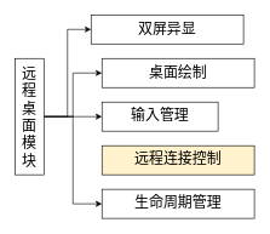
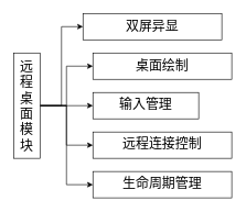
  <mxCell id="0" />
  <mxCell id="1" parent="0" />
  <mxCell id="2" style="edgeStyle=orthogonalEdgeStyle;rounded=0;orthogonalLoop=1;jettySize=auto;html=1;exitX=0.5;exitY=1;exitDx=0;exitDy=0;entryX=0.5;entryY=0;entryDx=0;entryDy=0;" edge="1" parent="1" source="7" target="9"><mxGeometry relative="1" as="geometry" /></mxCell>
  <mxCell id="3" style="edgeStyle=orthogonalEdgeStyle;rounded=0;orthogonalLoop=1;jettySize=auto;html=1;exitX=0.5;exitY=1;exitDx=0;exitDy=0;entryX=0.5;entryY=0;entryDx=0;entryDy=0;" edge="1" parent="1" source="7" target="8"><mxGeometry relative="1" as="geometry" /></mxCell>
  <mxCell id="4" style="edgeStyle=orthogonalEdgeStyle;rounded=0;orthogonalLoop=1;jettySize=auto;html=1;exitX=0.5;exitY=1;exitDx=0;exitDy=0;entryX=0.5;entryY=0;entryDx=0;entryDy=0;" edge="1" parent="1" source="7" target="11"><mxGeometry relative="1" as="geometry" /></mxCell>
+ <mxCell id="5" style="edgeStyle=orthogonalEdgeStyle;rounded=0;orthogonalLoop=1;jettySize=auto;html=1;exitX=0.5;exitY=1;exitDx=0;exitDy=0;entryX=0.5;entryY=0;entryDx=0;entryDy=0;" edge="1" parent="1" source="7" target="12"><mxGeometry relative="1" as="geometry" /></mxCell>
  <mxCell id="6" style="edgeStyle=orthogonalEdgeStyle;rounded=0;orthogonalLoop=1;jettySize=auto;html=1;exitX=0.5;exitY=1;exitDx=0;exitDy=0;entryX=0.5;entryY=0;entryDx=0;entryDy=0;" edge="1" parent="1" source="7" target="10"><mxGeometry relative="1" as="geometry" /></mxCell>
  <mxCell id="7" value="远程桌面模块" style="rounded=0;whiteSpace=wrap;html=1;fontSize=20;direction=north;" vertex="1" parent="1"><mxGeometry x="20" y="80" width="40" height="160" as="geometry" /></mxCell>
  <mxCell id="8" value="桌面绘制" style="rounded=0;whiteSpace=wrap;html=1;fontSize=20;verticalAlign=top;direction=north;" vertex="1" parent="1"><mxGeometry x="140" y="80" width="210" height="40" as="geometry" /></mxCell>
  <mxCell id="9" value="双屏异显" style="rounded=0;whiteSpace=wrap;html=1;fontSize=20;verticalAlign=top;direction=north;" vertex="1" parent="1"><mxGeometry x="125" y="20" width="210" height="40" as="geometry" /></mxCell>
  <mxCell id="10" value="生命周期管理" style="rounded=0;whiteSpace=wrap;html=1;fontSize=20;verticalAlign=top;direction=north;" vertex="1" parent="1"><mxGeometry x="140" y="260" width="210" height="40" as="geometry" /></mxCell>
  <mxCell id="11" value="输入管理" style="rounded=0;whiteSpace=wrap;html=1;fontSize=20;verticalAlign=top;direction=north;" vertex="1" parent="1"><mxGeometry x="140" y="140" width="160" height="40" as="geometry" /></mxCell>
- <mxCell id="12" value="远程连接控制" style="rounded=0;whiteSpace=wrap;html=1;fontSize=20;verticalAlign=top;direction=north;fillColor=#fff2cc;" vertex="1" parent="1"><mxGeometry x="140" y="200" width="210" height="40" as="geometry" /></mxCell>
+ <mxCell id="12" value="远程连接控制" style="rounded=0;whiteSpace=wrap;html=1;fontSize=20;verticalAlign=top;direction=north;" vertex="1" parent="1"><mxGeometry x="140" y="200" width="210" height="40" as="geometry" /></mxCell>
